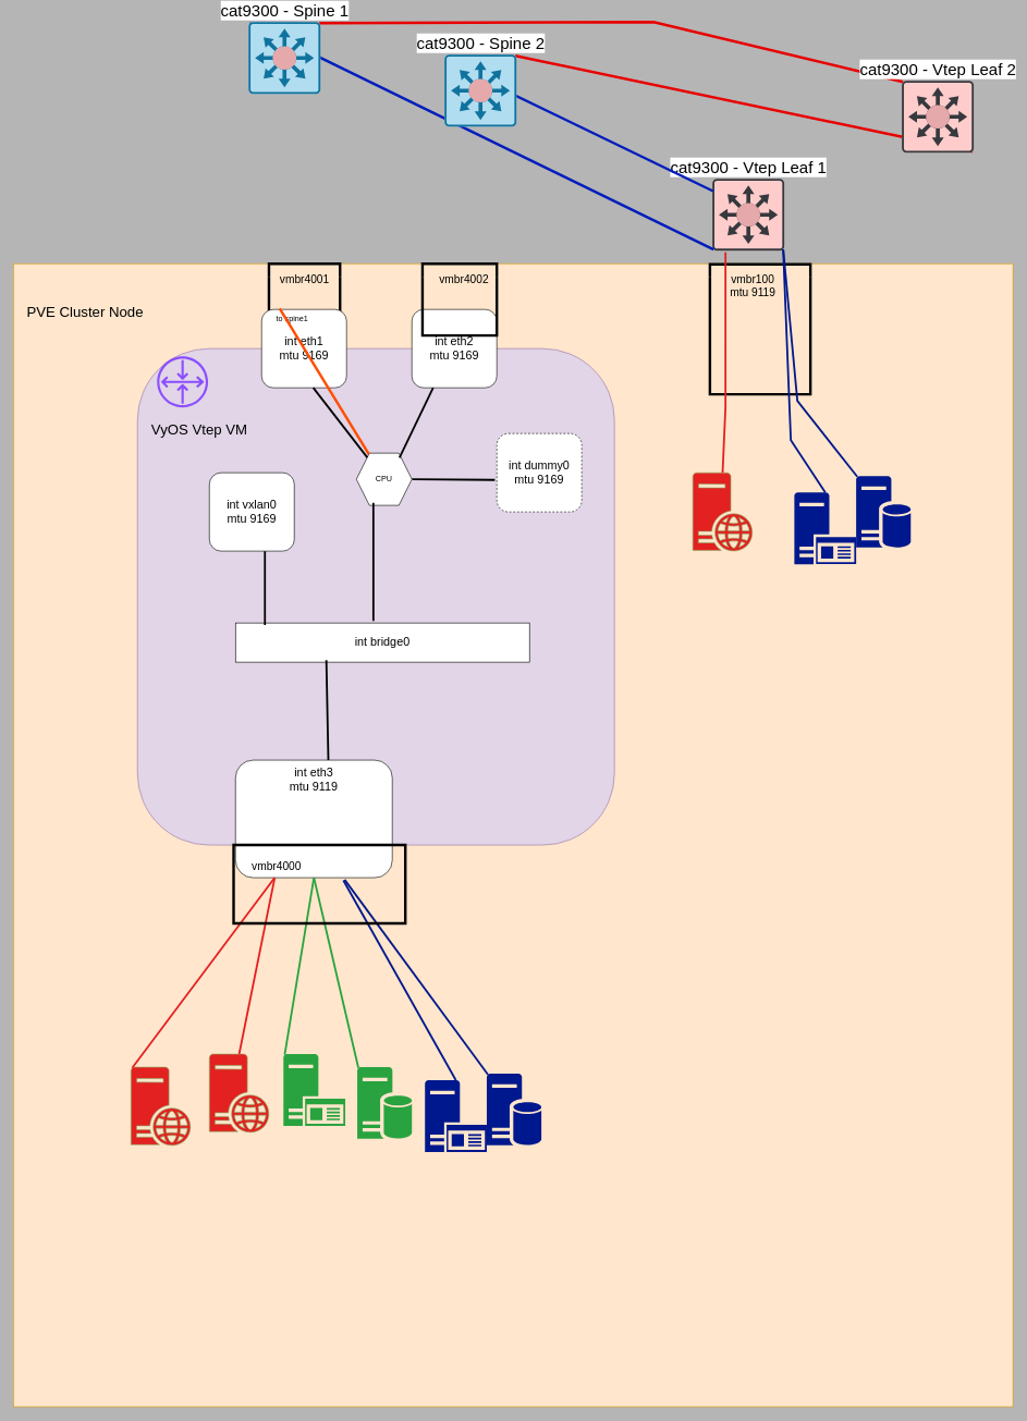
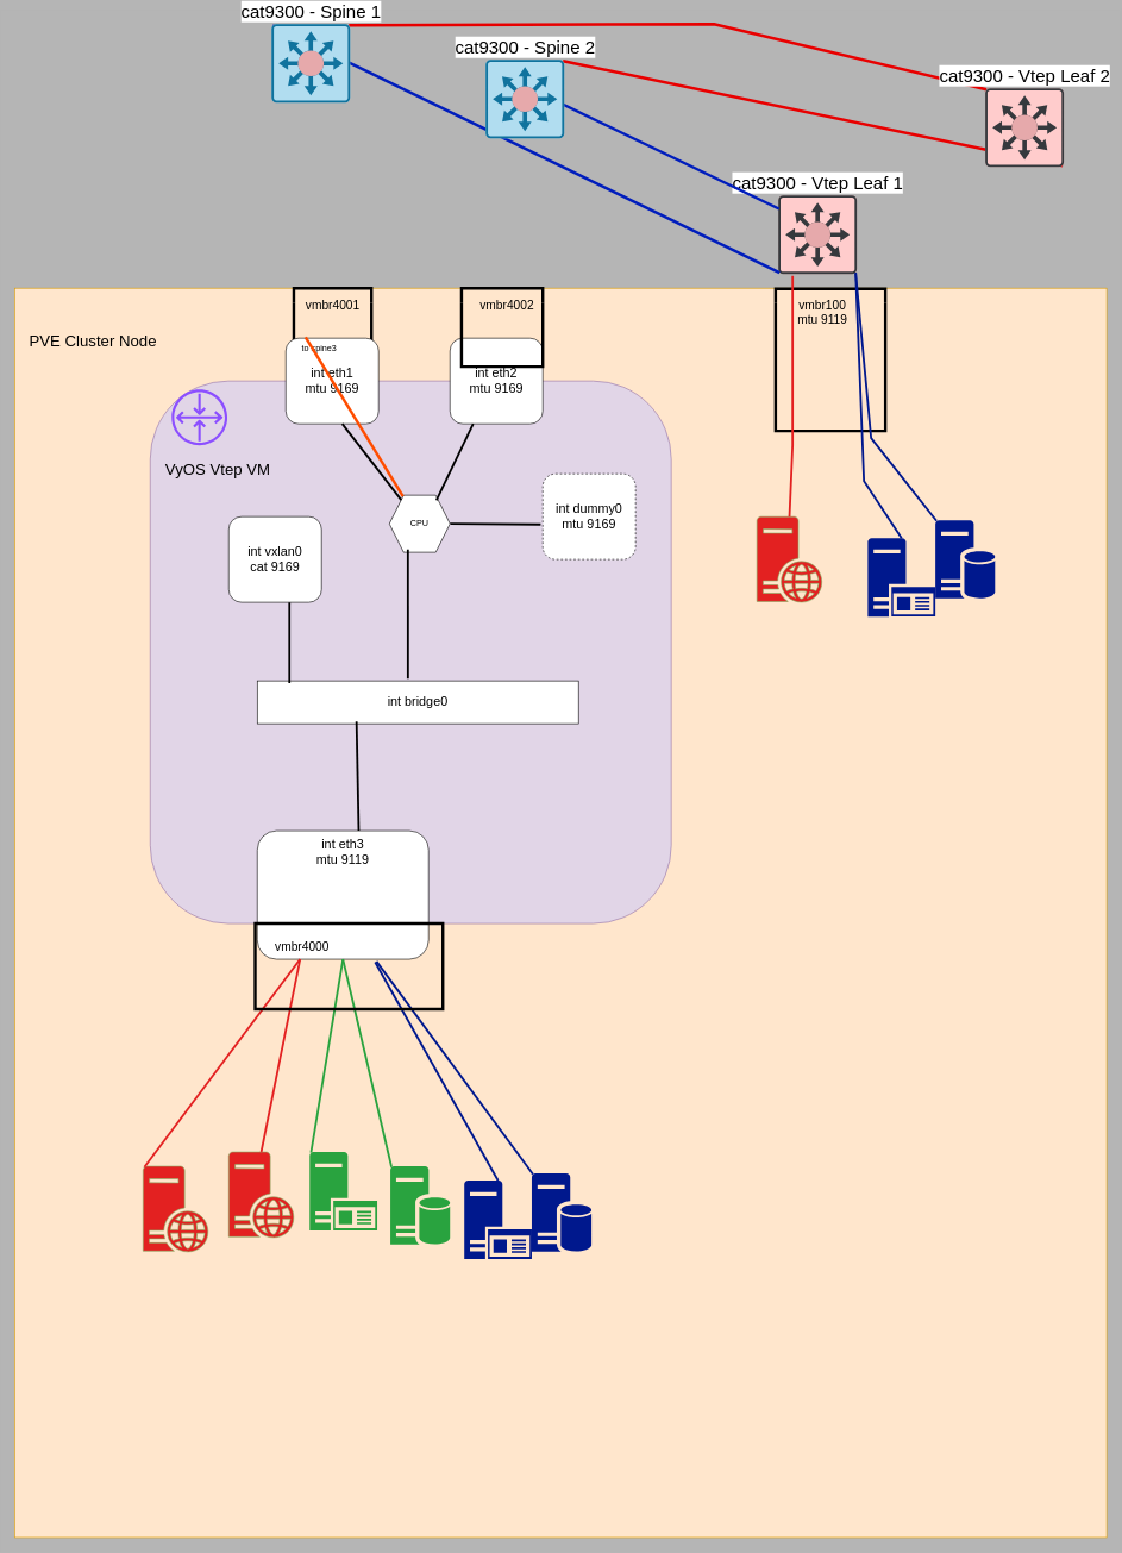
  <mxCell id="0" />
  <mxCell id="1" parent="0" />
  <mxCell id="2" value="" style="rounded=0;whiteSpace=wrap;html=1;fillColor=#ffe6cc;strokeColor=#d79b00;" parent="1" vertex="1"><mxGeometry x="20" y="390" width="1530" height="1750" as="geometry" /></mxCell>
  <mxCell id="3" value="" style="swimlane;html=1;startSize=20;fontStyle=0;collapsible=0;horizontal=1;swimlaneLine=0;fillColor=none;whiteSpace=wrap;strokeWidth=4;" parent="1" vertex="1"><mxGeometry x="411.2" y="390" width="108.8" height="110" as="geometry" /></mxCell>
  <mxCell id="4" value="" style="rounded=1;whiteSpace=wrap;html=1;fillColor=#e1d5e7;strokeColor=#9673a6;" parent="1" vertex="1"><mxGeometry x="210" y="520" width="730" height="760" as="geometry" /></mxCell>
  <mxCell id="5" value="" style="sketch=0;outlineConnect=0;fontColor=#232F3E;gradientColor=none;fillColor=#8C4FFF;strokeColor=none;dashed=0;verticalLabelPosition=bottom;verticalAlign=top;align=center;html=1;fontSize=12;fontStyle=0;aspect=fixed;pointerEvents=1;shape=mxgraph.aws4.router;direction=south;" parent="1" vertex="1"><mxGeometry x="240" y="532" width="78" height="78" as="geometry" /></mxCell>
  <mxCell id="6" value="int bridge0" style="rounded=0;whiteSpace=wrap;html=1;fontSize=18;" parent="1" vertex="1"><mxGeometry x="360" y="940" width="450" height="60" as="geometry" /></mxCell>
  <mxCell id="7" value="&lt;font style=&quot;font-size: 18px;&quot;&gt;int eth3&lt;/font&gt;&lt;div&gt;&lt;font style=&quot;font-size: 18px;&quot;&gt;mtu 9119&lt;/font&gt;&lt;/div&gt;" style="rounded=1;whiteSpace=wrap;html=1;labelPosition=center;verticalLabelPosition=middle;align=center;verticalAlign=middle;spacingTop=-120;" parent="1" vertex="1"><mxGeometry x="360" y="1150" width="240" height="180" as="geometry" /></mxCell>
  <mxCell id="8" value="" style="sketch=0;aspect=fixed;pointerEvents=1;shadow=0;dashed=0;html=1;strokeColor=none;labelPosition=center;verticalLabelPosition=bottom;verticalAlign=top;align=center;fillColor=#00188D;shape=mxgraph.mscae.enterprise.database_server" parent="1" vertex="1"><mxGeometry x="744.6" y="1630" width="83.6" height="110" as="geometry" /></mxCell>
  <mxCell id="9" value="" style="sketch=0;aspect=fixed;pointerEvents=1;shadow=0;dashed=0;html=1;strokeColor=none;labelPosition=center;verticalLabelPosition=bottom;verticalAlign=top;align=center;fillColor=#00188D;shape=mxgraph.mscae.enterprise.application_server2" parent="1" vertex="1"><mxGeometry x="650" y="1640" width="94.6" height="110" as="geometry" /></mxCell>
  <mxCell id="10" value="" style="sketch=0;aspect=fixed;pointerEvents=1;shadow=0;dashed=0;html=1;strokeColor=#82b366;labelPosition=center;verticalLabelPosition=bottom;verticalAlign=top;align=center;fillColor=#E32121;shape=mxgraph.mscae.enterprise.web_server" parent="1" vertex="1"><mxGeometry x="200" y="1620" width="91.2" height="120" as="geometry" /></mxCell>
  <mxCell id="11" value="" style="sketch=0;aspect=fixed;pointerEvents=1;shadow=0;dashed=0;html=1;strokeColor=none;labelPosition=center;verticalLabelPosition=bottom;verticalAlign=top;align=center;fillColor=#29A33F;shape=mxgraph.mscae.enterprise.database_server" parent="1" vertex="1"><mxGeometry x="546.4" y="1620" width="83.6" height="110" as="geometry" /></mxCell>
  <mxCell id="12" value="" style="sketch=0;aspect=fixed;pointerEvents=1;shadow=0;dashed=0;html=1;strokeColor=none;labelPosition=center;verticalLabelPosition=bottom;verticalAlign=top;align=center;fillColor=#29A33F;shape=mxgraph.mscae.enterprise.application_server2" parent="1" vertex="1"><mxGeometry x="433.4" y="1600" width="94.6" height="110" as="geometry" /></mxCell>
  <mxCell id="13" value="" style="sketch=0;aspect=fixed;pointerEvents=1;shadow=0;dashed=0;html=1;strokeColor=#82b366;labelPosition=center;verticalLabelPosition=bottom;verticalAlign=top;align=center;fillColor=#E32121;shape=mxgraph.mscae.enterprise.web_server" parent="1" vertex="1"><mxGeometry x="320" y="1600" width="91.2" height="120" as="geometry" /></mxCell>
  <mxCell id="14" value="" style="endArrow=none;html=1;rounded=0;entryX=0.25;entryY=1;entryDx=0;entryDy=0;exitX=0.5;exitY=0;exitDx=0;exitDy=0;exitPerimeter=0;strokeColor=light-dark(#e32121, #ededed);strokeWidth=3;" parent="1" source="13" target="7" edge="1"><mxGeometry width="50" height="50" relative="1" as="geometry"><mxPoint x="530" y="1560" as="sourcePoint" /><mxPoint x="580" y="1510" as="targetPoint" /></mxGeometry></mxCell>
  <mxCell id="15" value="" style="endArrow=none;html=1;rounded=0;entryX=0.25;entryY=1;entryDx=0;entryDy=0;exitX=0.02;exitY=0.01;exitDx=0;exitDy=0;exitPerimeter=0;strokeColor=light-dark(#e32121, #ededed);strokeWidth=3;" parent="1" source="10" target="7" edge="1"><mxGeometry width="50" height="50" relative="1" as="geometry"><mxPoint x="373" y="1368" as="sourcePoint" /><mxPoint x="430" y="1340" as="targetPoint" /></mxGeometry></mxCell>
  <mxCell id="16" value="" style="endArrow=none;html=1;rounded=0;entryX=0.5;entryY=1;entryDx=0;entryDy=0;exitX=0.02;exitY=0.01;exitDx=0;exitDy=0;exitPerimeter=0;strokeColor=light-dark(#29a33f, #ededed);strokeWidth=3;" parent="1" source="12" target="7" edge="1"><mxGeometry width="50" height="50" relative="1" as="geometry"><mxPoint x="567" y="1381" as="sourcePoint" /><mxPoint x="430" y="1340" as="targetPoint" /></mxGeometry></mxCell>
  <mxCell id="17" value="" style="endArrow=none;html=1;rounded=0;entryX=0.5;entryY=1;entryDx=0;entryDy=0;exitX=0.02;exitY=0.01;exitDx=0;exitDy=0;exitPerimeter=0;strokeColor=light-dark(#29a33f, #ededed);strokeWidth=3;" parent="1" source="11" target="7" edge="1"><mxGeometry width="50" height="50" relative="1" as="geometry"><mxPoint x="507" y="1621" as="sourcePoint" /><mxPoint x="490" y="1340" as="targetPoint" /></mxGeometry></mxCell>
  <mxCell id="18" value="" style="endArrow=none;html=1;rounded=0;entryX=0.688;entryY=1.022;entryDx=0;entryDy=0;strokeColor=light-dark(#00188d, #ededed);strokeWidth=3;entryPerimeter=0;exitX=0.5;exitY=0;exitDx=0;exitDy=0;exitPerimeter=0;" parent="1" source="9" target="7" edge="1"><mxGeometry width="50" height="50" relative="1" as="geometry"><mxPoint x="507" y="1621" as="sourcePoint" /><mxPoint x="490" y="1340" as="targetPoint" /></mxGeometry></mxCell>
  <mxCell id="19" value="" style="endArrow=none;html=1;rounded=0;entryX=0.696;entryY=1.017;entryDx=0;entryDy=0;strokeColor=light-dark(#00188d, #ededed);strokeWidth=3;entryPerimeter=0;exitX=0.02;exitY=0.01;exitDx=0;exitDy=0;exitPerimeter=0;" parent="1" source="8" target="7" edge="1"><mxGeometry width="50" height="50" relative="1" as="geometry"><mxPoint x="410" y="1550" as="sourcePoint" /><mxPoint x="500" y="1350" as="targetPoint" /></mxGeometry></mxCell>
  <mxCell id="20" value="" style="group" parent="1" vertex="1" connectable="0"><mxGeometry x="400" y="460" width="130" height="120" as="geometry" /></mxCell>
  <mxCell id="21" value="&lt;font style=&quot;font-size: 18px;&quot;&gt;int eth1&lt;/font&gt;&lt;div&gt;&lt;font style=&quot;font-size: 18px;&quot;&gt;mtu 9169&lt;/font&gt;&lt;/div&gt;" style="rounded=1;whiteSpace=wrap;html=1;labelPosition=center;verticalLabelPosition=middle;align=center;verticalAlign=middle;spacingTop=0;" parent="20" vertex="1"><mxGeometry width="130" height="120" as="geometry" /></mxCell>
- <mxCell id="22" value="to spine1" style="text;html=1;align=center;verticalAlign=middle;whiteSpace=wrap;rounded=0;" parent="20" vertex="1"><mxGeometry x="17.3" width="60" height="30" as="geometry" /></mxCell>
+ <mxCell id="22" value="to spine3" style="text;html=1;align=center;verticalAlign=middle;whiteSpace=wrap;rounded=0;" parent="20" vertex="1"><mxGeometry x="17.3" width="60" height="30" as="geometry" /></mxCell>
  <mxCell id="23" value="" style="group" parent="1" vertex="1" connectable="0"><mxGeometry x="630" y="460" width="130" height="120" as="geometry" /></mxCell>
  <mxCell id="24" value="&lt;font style=&quot;font-size: 18px;&quot;&gt;int eth2&lt;/font&gt;&lt;div&gt;&lt;font style=&quot;font-size: 18px;&quot;&gt;mtu 9169&lt;/font&gt;&lt;/div&gt;" style="rounded=1;whiteSpace=wrap;html=1;labelPosition=center;verticalLabelPosition=middle;align=center;verticalAlign=middle;spacingTop=0;" parent="23" vertex="1"><mxGeometry width="130" height="120" as="geometry" /></mxCell>
  <mxCell id="25" value="" style="group" parent="1" vertex="1" connectable="0"><mxGeometry x="320" y="710" width="130" height="120" as="geometry" /></mxCell>
- <mxCell id="26" value="&lt;font style=&quot;font-size: 18px;&quot;&gt;int vxlan0&lt;/font&gt;&lt;div&gt;&lt;font style=&quot;font-size: 18px;&quot;&gt;mtu 9169&lt;/font&gt;&lt;/div&gt;" style="rounded=1;whiteSpace=wrap;html=1;labelPosition=center;verticalLabelPosition=middle;align=center;verticalAlign=middle;spacingTop=0;" parent="25" vertex="1"><mxGeometry width="130" height="120" as="geometry" /></mxCell>
+ <mxCell id="26" value="&lt;font style=&quot;font-size: 18px;&quot;&gt;int vxlan0&lt;/font&gt;&lt;div&gt;&lt;font style=&quot;font-size: 18px;&quot;&gt;cat 9169&lt;/font&gt;&lt;/div&gt;" style="rounded=1;whiteSpace=wrap;html=1;labelPosition=center;verticalLabelPosition=middle;align=center;verticalAlign=middle;spacingTop=0;" parent="25" vertex="1"><mxGeometry width="130" height="120" as="geometry" /></mxCell>
  <mxCell id="27" value="" style="group" parent="1" vertex="1" connectable="0"><mxGeometry x="760" y="650" width="130" height="120" as="geometry" /></mxCell>
  <mxCell id="28" value="&lt;font style=&quot;font-size: 18px;&quot;&gt;int dummy0&lt;/font&gt;&lt;div&gt;&lt;font style=&quot;font-size: 18px;&quot;&gt;mtu 9169&lt;/font&gt;&lt;/div&gt;" style="rounded=1;whiteSpace=wrap;html=1;labelPosition=center;verticalLabelPosition=middle;align=center;verticalAlign=middle;spacingTop=0;dashed=1;" parent="27" vertex="1"><mxGeometry width="130" height="120" as="geometry" /></mxCell>
  <mxCell id="29" value="" style="endArrow=none;html=1;rounded=0;exitX=0.592;exitY=0;exitDx=0;exitDy=0;exitPerimeter=0;entryX=0.309;entryY=0.95;entryDx=0;entryDy=0;entryPerimeter=0;fontSize=15;strokeWidth=3;" parent="1" source="7" target="6" edge="1"><mxGeometry width="50" height="50" relative="1" as="geometry"><mxPoint x="530" y="1190" as="sourcePoint" /><mxPoint x="580" y="1140" as="targetPoint" /></mxGeometry></mxCell>
  <mxCell id="30" value="" style="endArrow=none;html=1;rounded=0;exitX=0.654;exitY=1;exitDx=0;exitDy=0;exitPerimeter=0;entryX=0.1;entryY=0.05;entryDx=0;entryDy=0;entryPerimeter=0;fontSize=15;strokeWidth=3;" parent="1" source="26" target="6" edge="1"><mxGeometry width="50" height="50" relative="1" as="geometry"><mxPoint x="512" y="1160" as="sourcePoint" /><mxPoint x="509" y="1007" as="targetPoint" /></mxGeometry></mxCell>
  <mxCell id="31" value="" style="endArrow=none;html=1;rounded=0;entryX=1;entryY=0.5;entryDx=0;entryDy=0;fontSize=15;strokeWidth=3;exitX=-0.023;exitY=0.592;exitDx=0;exitDy=0;exitPerimeter=0;" parent="1" source="28" target="32" edge="1"><mxGeometry width="50" height="50" relative="1" as="geometry"><mxPoint x="780" y="820" as="sourcePoint" /><mxPoint x="415" y="953" as="targetPoint" /></mxGeometry></mxCell>
  <mxCell id="32" value="CPU" style="shape=hexagon;perimeter=hexagonPerimeter2;whiteSpace=wrap;html=1;fixedSize=1;" parent="1" vertex="1"><mxGeometry x="545" y="680" width="85" height="80" as="geometry" /></mxCell>
  <mxCell id="33" value="" style="endArrow=none;html=1;rounded=0;fontSize=15;strokeWidth=3;exitX=0.608;exitY=1;exitDx=0;exitDy=0;exitPerimeter=0;" parent="1" source="21" target="32" edge="1"><mxGeometry width="50" height="50" relative="1" as="geometry"><mxPoint x="500" y="580" as="sourcePoint" /><mxPoint x="415" y="953" as="targetPoint" /></mxGeometry></mxCell>
  <mxCell id="34" value="" style="endArrow=none;html=1;rounded=0;fontSize=15;strokeWidth=3;exitX=0.25;exitY=1;exitDx=0;exitDy=0;entryX=0.776;entryY=0.088;entryDx=0;entryDy=0;entryPerimeter=0;" parent="1" source="24" target="32" edge="1"><mxGeometry width="50" height="50" relative="1" as="geometry"><mxPoint x="489" y="590" as="sourcePoint" /><mxPoint x="572" y="697" as="targetPoint" /></mxGeometry></mxCell>
  <mxCell id="35" value="" style="endArrow=none;html=1;rounded=0;entryX=0.306;entryY=0.95;entryDx=0;entryDy=0;fontSize=15;strokeWidth=3;entryPerimeter=0;exitX=0.469;exitY=-0.05;exitDx=0;exitDy=0;exitPerimeter=0;" parent="1" source="6" target="32" edge="1"><mxGeometry width="50" height="50" relative="1" as="geometry"><mxPoint x="737" y="781" as="sourcePoint" /><mxPoint x="640" y="730" as="targetPoint" /></mxGeometry></mxCell>
  <mxCell id="36" value="&lt;font style=&quot;font-size: 22px;&quot;&gt;VyOS Vtep VM&lt;/font&gt;" style="text;html=1;align=center;verticalAlign=middle;whiteSpace=wrap;rounded=0;" parent="1" vertex="1"><mxGeometry x="230" y="620" width="150" height="50" as="geometry" /></mxCell>
  <mxCell id="37" value="&lt;font style=&quot;font-size: 22px;&quot;&gt;PVE Cluster Node&lt;/font&gt;" style="text;html=1;align=center;verticalAlign=middle;whiteSpace=wrap;rounded=0;" parent="1" vertex="1"><mxGeometry x="30" y="440" width="200" height="50" as="geometry" /></mxCell>
  <mxCell id="38" value="cat9300 - Vtep Leaf 1" style="sketch=0;points=[[0.015,0.015,0],[0.985,0.015,0],[0.985,0.985,0],[0.015,0.985,0],[0.25,0,0],[0.5,0,0],[0.75,0,0],[1,0.25,0],[1,0.5,0],[1,0.75,0],[0.75,1,0],[0.5,1,0],[0.25,1,0],[0,0.75,0],[0,0.5,0],[0,0.25,0]];verticalLabelPosition=top;html=1;verticalAlign=bottom;aspect=fixed;align=center;pointerEvents=1;shape=mxgraph.cisco19.rect;prIcon=secure_catalyst_switch_color2;labelBackgroundColor=default;fontSize=25;fillColor=#ffcccc;strokeColor=#36393d;labelPosition=center;" parent="1" vertex="1"><mxGeometry x="1090" y="260" width="110" height="110" as="geometry" /></mxCell>
  <mxCell id="39" style="rounded=0;orthogonalLoop=1;jettySize=auto;html=1;exitX=0.015;exitY=0.985;exitDx=0;exitDy=0;exitPerimeter=0;entryX=0.015;entryY=0.015;entryDx=0;entryDy=0;entryPerimeter=0;endArrow=none;endFill=0;strokeWidth=4;fillColor=#0050ef;strokeColor=#001DBC;" parent="1" source="38" target="43" edge="1"><mxGeometry relative="1" as="geometry" /></mxCell>
  <mxCell id="40" style="rounded=0;orthogonalLoop=1;jettySize=auto;html=1;exitX=0.009;exitY=0.171;exitDx=0;exitDy=0;exitPerimeter=0;entryX=0.018;entryY=0.1;entryDx=0;entryDy=0;entryPerimeter=0;endArrow=none;endFill=0;strokeWidth=4;fillColor=#0050ef;strokeColor=#001DBC;" parent="1" source="38" target="44" edge="1"><mxGeometry relative="1" as="geometry" /></mxCell>
  <mxCell id="41" style="rounded=0;orthogonalLoop=1;jettySize=auto;html=1;exitX=0.015;exitY=0.015;exitDx=0;exitDy=0;exitPerimeter=0;entryX=0.985;entryY=0.015;entryDx=0;entryDy=0;entryPerimeter=0;endArrow=none;endFill=0;strokeWidth=4;fillColor=#e51400;strokeColor=#E80000;" parent="1" source="45" target="43" edge="1"><mxGeometry relative="1" as="geometry"><Array as="points"><mxPoint x="1000" y="20" /></Array></mxGeometry></mxCell>
  <mxCell id="42" style="rounded=0;orthogonalLoop=1;jettySize=auto;html=1;exitX=0.985;exitY=0.985;exitDx=0;exitDy=0;exitPerimeter=0;entryX=0.985;entryY=0.015;entryDx=0;entryDy=0;entryPerimeter=0;endArrow=none;endFill=0;strokeWidth=4;fillColor=#e51400;strokeColor=#E80000;" parent="1" source="45" target="44" edge="1"><mxGeometry relative="1" as="geometry" /></mxCell>
  <mxCell id="43" value="cat9300 - Spine 1" style="sketch=0;points=[[0.015,0.015,0],[0.985,0.015,0],[0.985,0.985,0],[0.015,0.985,0],[0.25,0,0],[0.5,0,0],[0.75,0,0],[1,0.25,0],[1,0.5,0],[1,0.75,0],[0.75,1,0],[0.5,1,0],[0.25,1,0],[0,0.75,0],[0,0.5,0],[0,0.25,0]];verticalLabelPosition=top;html=1;verticalAlign=bottom;aspect=fixed;align=center;pointerEvents=1;shape=mxgraph.cisco19.rect;prIcon=secure_catalyst_switch_color2;labelBackgroundColor=default;fontSize=25;fillColor=#b1ddf0;strokeColor=#10739e;labelPosition=center;" parent="1" vertex="1"><mxGeometry x="380" y="20" width="110" height="110" as="geometry" /></mxCell>
  <mxCell id="44" value="cat9300 - Spine 2" style="sketch=0;points=[[0.015,0.015,0],[0.985,0.015,0],[0.985,0.985,0],[0.015,0.985,0],[0.25,0,0],[0.5,0,0],[0.75,0,0],[1,0.25,0],[1,0.5,0],[1,0.75,0],[0.75,1,0],[0.5,1,0],[0.25,1,0],[0,0.75,0],[0,0.5,0],[0,0.25,0]];verticalLabelPosition=top;html=1;verticalAlign=bottom;aspect=fixed;align=center;pointerEvents=1;shape=mxgraph.cisco19.rect;prIcon=secure_catalyst_switch_color2;labelBackgroundColor=default;fontSize=25;fillColor=#b1ddf0;strokeColor=#10739e;labelPosition=center;" parent="1" vertex="1"><mxGeometry x="680" y="70" width="110" height="110" as="geometry" /></mxCell>
  <mxCell id="45" value="cat9300 - Vtep Leaf 2" style="sketch=0;points=[[0.015,0.015,0],[0.985,0.015,0],[0.985,0.985,0],[0.015,0.985,0],[0.25,0,0],[0.5,0,0],[0.75,0,0],[1,0.25,0],[1,0.5,0],[1,0.75,0],[0.75,1,0],[0.5,1,0],[0.25,1,0],[0,0.75,0],[0,0.5,0],[0,0.25,0]];verticalLabelPosition=top;html=1;verticalAlign=bottom;aspect=fixed;align=center;pointerEvents=1;shape=mxgraph.cisco19.rect;prIcon=secure_catalyst_switch_color2;labelBackgroundColor=default;fontSize=25;fillColor=#ffcccc;strokeColor=#36393d;labelPosition=center;" parent="1" vertex="1"><mxGeometry x="1380" y="110" width="110" height="110" as="geometry" /></mxCell>
  <mxCell id="46" style="rounded=0;orthogonalLoop=1;jettySize=auto;html=1;exitX=0.172;exitY=-0.045;exitDx=0;exitDy=0;endArrow=none;endFill=0;strokeWidth=4;fillColor=#fa6800;strokeColor=#FF4D00;exitPerimeter=0;" parent="1" source="22" target="32" edge="1"><mxGeometry relative="1" as="geometry"><mxPoint x="1102" y="378" as="sourcePoint" /><mxPoint x="392" y="32" as="targetPoint" /></mxGeometry></mxCell>
  <mxCell id="47" value="&lt;font style=&quot;font-size: 17px;&quot;&gt;vmbr4001&lt;/font&gt;" style="text;html=1;align=center;verticalAlign=middle;whiteSpace=wrap;rounded=0;" parent="1" vertex="1"><mxGeometry x="365.6" y="390" width="200" height="50" as="geometry" /></mxCell>
  <mxCell id="48" value="" style="swimlane;html=1;startSize=20;fontStyle=0;collapsible=0;horizontal=1;swimlaneLine=0;fillColor=none;whiteSpace=wrap;strokeWidth=4;" parent="1" vertex="1"><mxGeometry x="646.2" y="390" width="113.8" height="110" as="geometry" /></mxCell>
  <mxCell id="49" value="&lt;font style=&quot;font-size: 17px;&quot;&gt;vmbr4002&lt;/font&gt;" style="text;html=1;align=center;verticalAlign=middle;whiteSpace=wrap;rounded=0;" parent="1" vertex="1"><mxGeometry x="610" y="390" width="200" height="50" as="geometry" /></mxCell>
  <mxCell id="50" value="" style="swimlane;html=1;startSize=20;fontStyle=0;collapsible=0;horizontal=1;swimlaneLine=0;fillColor=none;whiteSpace=wrap;strokeWidth=4;" parent="1" vertex="1"><mxGeometry x="1086.2" y="391" width="153.8" height="199" as="geometry" /></mxCell>
  <mxCell id="51" value="&lt;font style=&quot;font-size: 17px;&quot;&gt;vmbr100&lt;/font&gt;&lt;div&gt;&lt;font style=&quot;font-size: 17px;&quot;&gt;mtu 9119&lt;/font&gt;&lt;/div&gt;" style="text;html=1;align=center;verticalAlign=middle;whiteSpace=wrap;rounded=0;" parent="1" vertex="1"><mxGeometry x="1047.1" y="400" width="210" height="50" as="geometry" /></mxCell>
  <mxCell id="52" value="" style="sketch=0;aspect=fixed;pointerEvents=1;shadow=0;dashed=0;html=1;strokeColor=none;labelPosition=center;verticalLabelPosition=bottom;verticalAlign=top;align=center;fillColor=#00188D;shape=mxgraph.mscae.enterprise.database_server" parent="1" vertex="1"><mxGeometry x="1310" y="715" width="83.6" height="110" as="geometry" /></mxCell>
  <mxCell id="53" value="" style="sketch=0;aspect=fixed;pointerEvents=1;shadow=0;dashed=0;html=1;strokeColor=none;labelPosition=center;verticalLabelPosition=bottom;verticalAlign=top;align=center;fillColor=#00188D;shape=mxgraph.mscae.enterprise.application_server2" parent="1" vertex="1"><mxGeometry x="1215.4" y="740" width="94.6" height="110" as="geometry" /></mxCell>
  <mxCell id="54" value="" style="sketch=0;aspect=fixed;pointerEvents=1;shadow=0;dashed=0;html=1;strokeColor=#82b366;labelPosition=center;verticalLabelPosition=bottom;verticalAlign=top;align=center;fillColor=#E32121;shape=mxgraph.mscae.enterprise.web_server" parent="1" vertex="1"><mxGeometry x="1060" y="710" width="91.2" height="120" as="geometry" /></mxCell>
  <mxCell id="55" value="" style="endArrow=none;html=1;rounded=0;entryX=0.182;entryY=1.023;entryDx=0;entryDy=0;exitX=0.5;exitY=0;exitDx=0;exitDy=0;exitPerimeter=0;strokeColor=light-dark(#e32121, #ededed);strokeWidth=3;entryPerimeter=0;" parent="1" source="54" target="38" edge="1"><mxGeometry width="50" height="50" relative="1" as="geometry"><mxPoint x="1165.9" y="850" as="sourcePoint" /><mxPoint x="1055.9" y="620" as="targetPoint" /><Array as="points"><mxPoint x="1110" y="610" /></Array></mxGeometry></mxCell>
  <mxCell id="56" value="" style="endArrow=none;html=1;rounded=0;entryX=0.985;entryY=0.985;entryDx=0;entryDy=0;strokeColor=light-dark(#00188d, #ededed);strokeWidth=3;entryPerimeter=0;exitX=0.5;exitY=0;exitDx=0;exitDy=0;exitPerimeter=0;" parent="1" source="53" target="38" edge="1"><mxGeometry width="50" height="50" relative="1" as="geometry"><mxPoint x="1142.9" y="911" as="sourcePoint" /><mxPoint x="1160.9" y="624" as="targetPoint" /><Array as="points"><mxPoint x="1210" y="660" /></Array></mxGeometry></mxCell>
  <mxCell id="57" value="" style="endArrow=none;html=1;rounded=0;entryX=0.985;entryY=0.985;entryDx=0;entryDy=0;strokeColor=light-dark(#00188d, #ededed);strokeWidth=3;entryPerimeter=0;exitX=0.02;exitY=0.01;exitDx=0;exitDy=0;exitPerimeter=0;" parent="1" source="52" target="38" edge="1"><mxGeometry width="50" height="50" relative="1" as="geometry"><mxPoint x="1045.9" y="840" as="sourcePoint" /><mxPoint x="1162.9" y="623" as="targetPoint" /><Array as="points"><mxPoint x="1220" y="600" /></Array></mxGeometry></mxCell>
  <mxCell id="58" value="" style="swimlane;html=1;startSize=20;fontStyle=0;collapsible=0;horizontal=1;swimlaneLine=0;fillColor=none;whiteSpace=wrap;strokeWidth=4;" vertex="1" parent="1"><mxGeometry x="357.1" y="1280" width="262.9" height="120" as="geometry" /></mxCell>
  <mxCell id="59" value="&lt;font style=&quot;font-size: 17px;&quot;&gt;vmbr4000&lt;/font&gt;" style="text;html=1;align=center;verticalAlign=middle;whiteSpace=wrap;rounded=0;" vertex="1" parent="1"><mxGeometry x="318" y="1289" width="210" height="50" as="geometry" /></mxCell>
